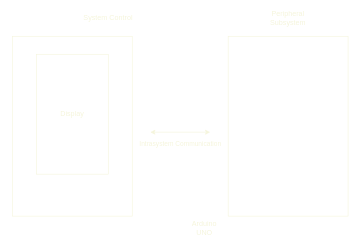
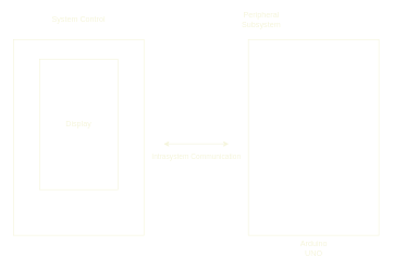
  <mxCell id="0" />
  <mxCell id="1" parent="0" />
  <mxCell id="2" value="" style="rounded=0;whiteSpace=wrap;html=1;fillColor=none;strokeColor=#F5F5DC;fontColor=#F5F5DC;" vertex="1" parent="1"><mxGeometry x="20" y="60" width="200" height="300" as="geometry" /></mxCell>
  <mxCell id="3" value="" style="rounded=0;whiteSpace=wrap;html=1;fillColor=none;strokeColor=#F5F5DC;fontColor=#F5F5DC;" vertex="1" parent="1"><mxGeometry x="380" y="60" width="200" height="300" as="geometry" /></mxCell>
  <mxCell id="4" value="Intrasystem Communication" style="endArrow=classic;startArrow=classic;html=1;labelBackgroundColor=none;fontColor=#F5F5DC;strokeColor=#F5F5DC;" edge="1" parent="1"><mxGeometry y="-20" width="50" height="50" relative="1" as="geometry"><mxPoint x="250" y="220" as="sourcePoint" /><mxPoint x="350" y="220" as="targetPoint" /><mxPoint as="offset" /></mxGeometry></mxCell>
- <mxCell id="5" value="System Control" style="text;html=1;strokeColor=none;fillColor=none;align=center;verticalAlign=middle;whiteSpace=wrap;rounded=0;fontColor=#F5F5DC;" vertex="1" parent="1"><mxGeometry x="135" y="20" width="90" height="20" as="geometry" /></mxCell>
- <mxCell id="6" value="Arduino UNO" style="text;html=1;strokeColor=none;fillColor=none;align=center;verticalAlign=middle;whiteSpace=wrap;rounded=0;fontColor=#F5F5DC;" vertex="1" parent="1"><mxGeometry x="307.5" y="370" width="65" height="20" as="geometry" /></mxCell>
- <mxCell id="7" value="Peripheral Subsystem" style="text;html=1;strokeColor=none;fillColor=none;align=center;verticalAlign=middle;whiteSpace=wrap;rounded=0;fontColor=#F5F5DC;" vertex="1" parent="1"><mxGeometry x="435" y="20" width="90" height="20" as="geometry" /></mxCell>
+ <mxCell id="5" value="System Control" style="text;html=1;strokeColor=none;fillColor=none;align=center;verticalAlign=middle;whiteSpace=wrap;rounded=0;fontColor=#F5F5DC;" vertex="1" parent="1"><mxGeometry x="75" y="20" width="90" height="20" as="geometry" /></mxCell>
+ <mxCell id="6" value="Arduino UNO" style="text;html=1;strokeColor=none;fillColor=none;align=center;verticalAlign=middle;whiteSpace=wrap;rounded=0;fontColor=#F5F5DC;" vertex="1" parent="1"><mxGeometry x="447.5" y="370" width="65" height="20" as="geometry" /></mxCell>
+ <mxCell id="7" value="Peripheral Subsystem" style="text;html=1;strokeColor=none;fillColor=none;align=center;verticalAlign=middle;whiteSpace=wrap;rounded=0;fontColor=#F5F5DC;" vertex="1" parent="1"><mxGeometry x="355" y="20" width="90" height="20" as="geometry" /></mxCell>
  <mxCell id="8" value="Display" style="rounded=0;whiteSpace=wrap;html=1;fillColor=none;strokeColor=#F5F5DC;fontColor=#F5F5DC;" vertex="1" parent="1"><mxGeometry x="60" y="90" width="120" height="200" as="geometry" /></mxCell>
